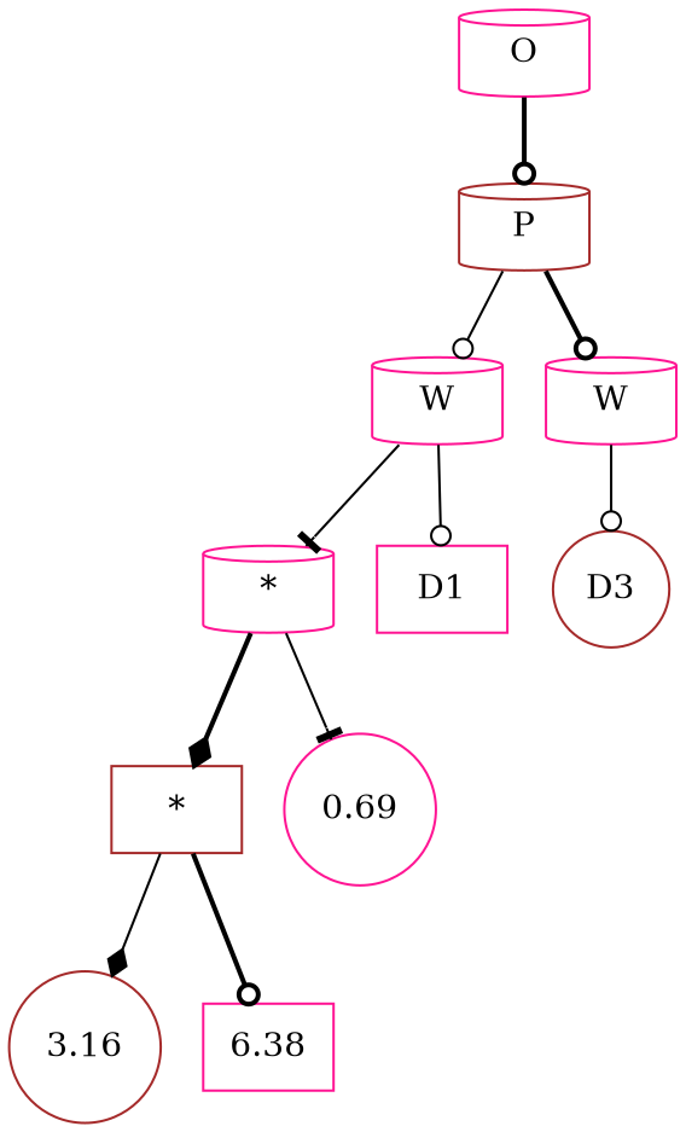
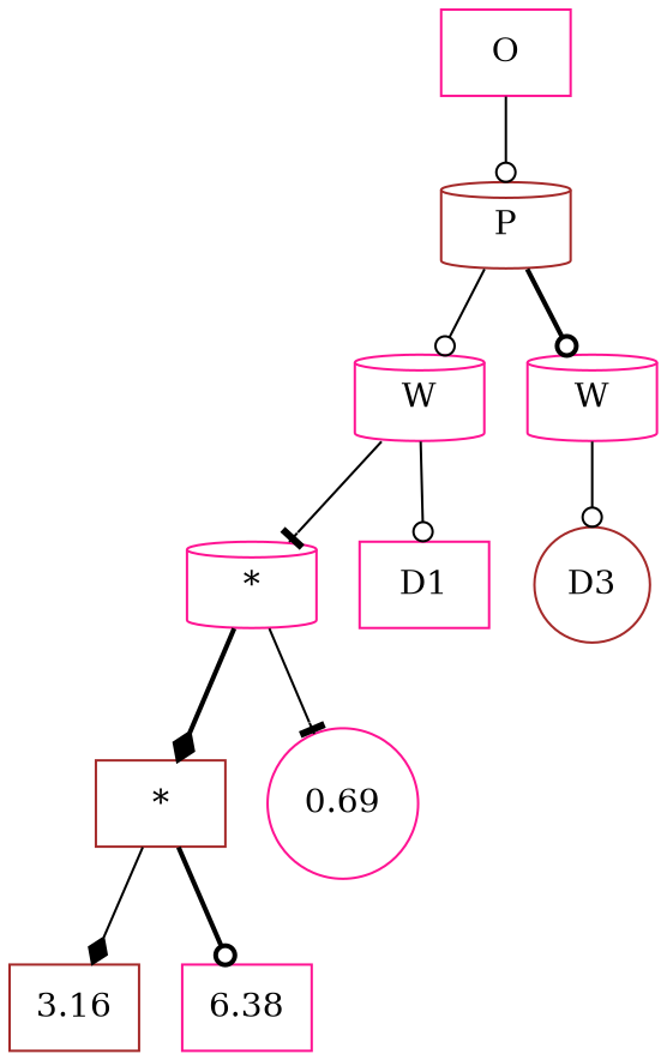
  digraph {
    node [color=deeppink shape=cylinder]
    edge [arrowhead=odot style=solid]
-   n1 [label=O]
+   n1 [label=O shape=box]
    n2 [color=brown label=P]
    n3 [label=W]
    n4 [label=W]
    n5 [label="*"]
    n6 [label=D1 shape=box]
    n7 [color=brown label=D3 shape=circle]
    n8 [color=brown label="*" shape=box]
    n9 [label=0.69 shape=circle]
-   n10 [color=brown label=3.16 shape=circle]
+   n10 [color=brown label=3.16 shape=box]
    n11 [label=6.38 shape=box]
-   n1 -> n2 [style=bold]
+   n1 -> n2
    n2 -> n3
    n2 -> n4 [style=bold]
    n3 -> n5 [arrowhead=tee]
    n3 -> n6
    n4 -> n7
    n5 -> n8 [arrowhead=diamond style=bold]
    n5 -> n9 [arrowhead=tee]
    n8 -> n10 [arrowhead=diamond]
    n8 -> n11 [style=bold]
  }
